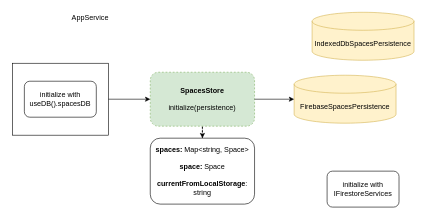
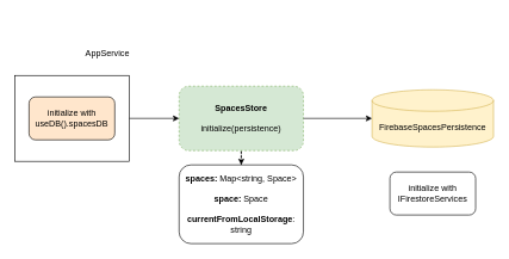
  <mxCell id="0" />
  <mxCell id="1" parent="0" />
  <mxCell id="2" style="edgeStyle=orthogonalEdgeStyle;rounded=0;orthogonalLoop=1;jettySize=auto;html=1;dashed=1;startArrow=none;startFill=0;" edge="1" parent="1" source="3" target="11"><mxGeometry relative="1" as="geometry" /></mxCell>
  <mxCell id="3" value="&lt;b&gt;SpacesStore&lt;/b&gt;&lt;div&gt;&lt;br&gt;&lt;/div&gt;&lt;div&gt;initialize(persistence)&lt;/div&gt;" style="rounded=1;whiteSpace=wrap;html=1;fillColor=#d5e8d4;strokeColor=#82b366;dashed=1;" vertex="1" parent="1"><mxGeometry x="250" y="120" width="174" height="90" as="geometry" /></mxCell>
- <mxCell id="4" value="FirebaseSpacesPersistence" style="shape=cylinder3;whiteSpace=wrap;html=1;boundedLbl=1;backgroundOutline=1;size=15;fillColor=#fff2cc;strokeColor=#d6b656;" vertex="1" parent="1"><mxGeometry x="490" y="125" width="170" height="80" as="geometry" /></mxCell>
+ <mxCell id="4" value="FirebaseSpacesPersistence" style="shape=cylinder3;whiteSpace=wrap;html=1;boundedLbl=1;backgroundOutline=1;size=15;fillColor=#fff2cc;strokeColor=#d6b656;" vertex="1" parent="1"><mxGeometry x="520" y="125" width="170" height="80" as="geometry" /></mxCell>
  <mxCell id="5" style="edgeStyle=orthogonalEdgeStyle;rounded=0;orthogonalLoop=1;jettySize=auto;html=1;entryX=0;entryY=0.5;entryDx=0;entryDy=0;entryPerimeter=0;" edge="1" parent="1" source="3" target="4"><mxGeometry relative="1" as="geometry" /></mxCell>
- <mxCell id="6" value="IndexedDbSpacesPersistence" style="shape=cylinder3;whiteSpace=wrap;html=1;boundedLbl=1;backgroundOutline=1;size=15;fillColor=#fff2cc;strokeColor=#d6b656;" vertex="1" parent="1"><mxGeometry x="520" y="20" width="170" height="80" as="geometry" /></mxCell>
  <mxCell id="7" style="edgeStyle=orthogonalEdgeStyle;rounded=0;orthogonalLoop=1;jettySize=auto;html=1;entryX=0;entryY=0.5;entryDx=0;entryDy=0;" edge="1" parent="1" source="8" target="3"><mxGeometry relative="1" as="geometry" /></mxCell>
  <mxCell id="8" value="" style="rounded=0;whiteSpace=wrap;html=1;align=center;" vertex="1" parent="1"><mxGeometry x="20" y="105" width="160" height="120" as="geometry" /></mxCell>
- <mxCell id="9" value="AppService" style="text;html=1;align=center;verticalAlign=middle;whiteSpace=wrap;rounded=0;" vertex="1" parent="1"><mxGeometry x="120" y="15" width="60" height="30" as="geometry" /></mxCell>
- <mxCell id="10" value="&lt;div&gt;initialize with&lt;/div&gt;useDB().spacesDB" style="rounded=1;whiteSpace=wrap;html=1;" vertex="1" parent="1"><mxGeometry x="40" y="135" width="120" height="60" as="geometry" /></mxCell>
+ <mxCell id="9" value="AppService" style="text;html=1;align=center;verticalAlign=middle;whiteSpace=wrap;rounded=0;" vertex="1" parent="1"><mxGeometry x="120" y="60" width="60" height="30" as="geometry" /></mxCell>
+ <mxCell id="10" value="&lt;div&gt;initialize with&lt;/div&gt;useDB().spacesDB" style="rounded=1;whiteSpace=wrap;html=1;fillColor=#ffe6cc;" vertex="1" parent="1"><mxGeometry x="40" y="135" width="120" height="60" as="geometry" /></mxCell>
  <mxCell id="11" value="&lt;b&gt;spaces: &lt;/b&gt;Map&amp;lt;string, Space&amp;gt;&lt;br&gt;&lt;br&gt;&lt;b&gt;space: &lt;/b&gt;Space&lt;div&gt;&lt;br&gt;&lt;/div&gt;&lt;div&gt;&lt;b&gt;currentFromLocalStorage&lt;/b&gt;: string&lt;/div&gt;" style="rounded=1;whiteSpace=wrap;html=1;" vertex="1" parent="1"><mxGeometry x="250" y="230" width="174" height="110" as="geometry" /></mxCell>
- <mxCell id="12" value="&lt;div&gt;initialize with&lt;/div&gt;IFirestoreServices" style="rounded=1;whiteSpace=wrap;html=1;" vertex="1" parent="1"><mxGeometry x="545" y="285" width="120" height="60" as="geometry" /></mxCell>
+ <mxCell id="12" value="&lt;div&gt;initialize with&lt;/div&gt;IFirestoreServices" style="rounded=1;whiteSpace=wrap;html=1;" vertex="1" parent="1"><mxGeometry x="545" y="240" width="120" height="60" as="geometry" /></mxCell>
